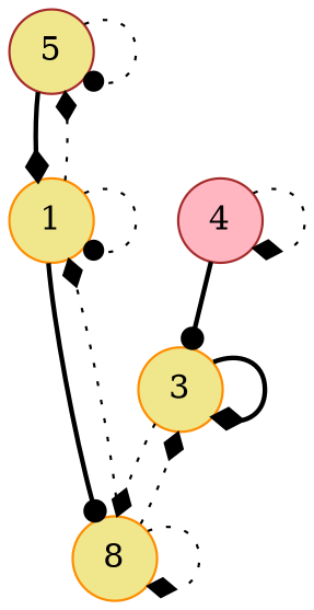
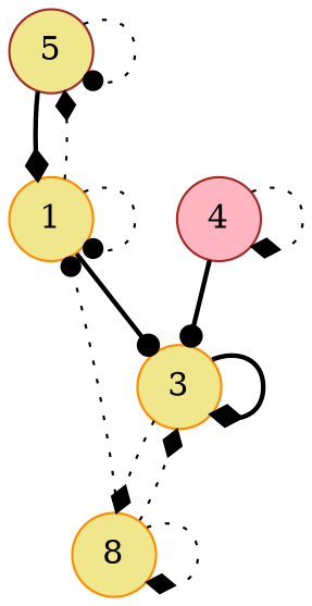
  digraph {
    rankdir=TB
    node [color=darkorange fillcolor=khaki shape=circle style=filled]
    edge [arrowhead=diamond style=dotted]
    n1 [color=brown label=5]
    1
    n3 [label=8]
    3
    4 [color=brown fillcolor=lightpink]
    n1 -> n1 [arrowhead=dot]
    n1 -> 1 [style=bold]
    1 -> n1
    1 -> 1 [arrowhead=dot]
-   1 -> n3 [arrowhead=dot style=bold]
-   n3 -> 1
+   1 -> 3 [arrowhead=dot style=bold]
+   n3 -> 1 [arrowhead=dot]
    n3 -> n3
    n3 -> 3
    3 -> n3
    3 -> 3 [style=bold]
    4 -> 3 [arrowhead=dot style=bold]
    4 -> 4
  }
